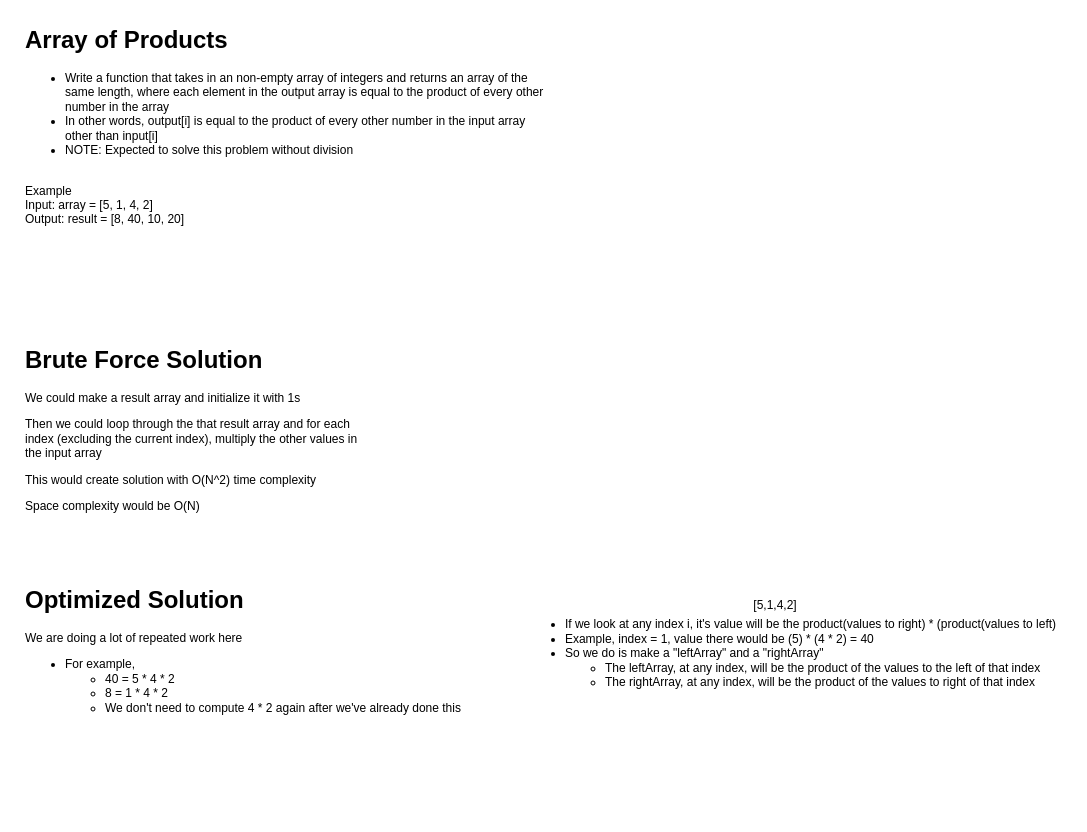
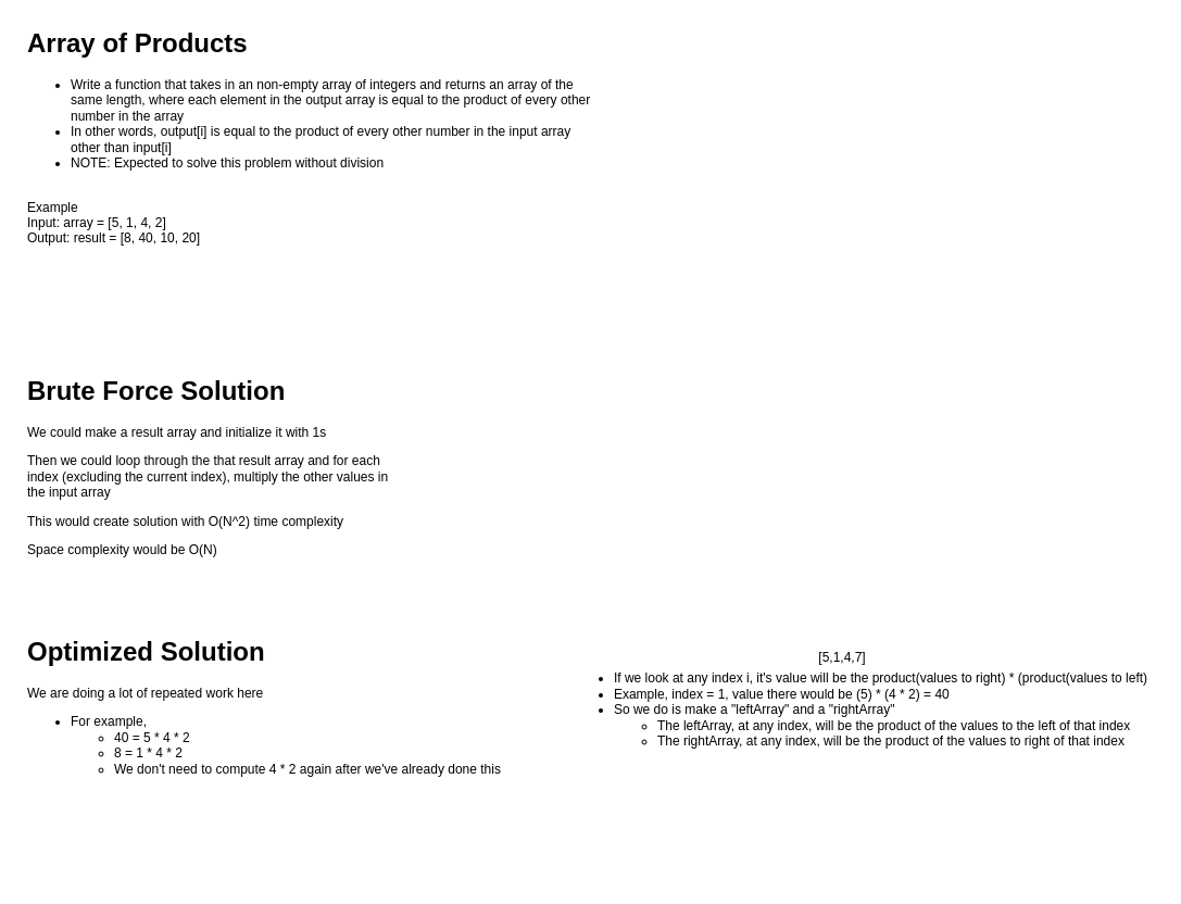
  <mxCell id="0" />
  <mxCell id="1" parent="0" />
  <mxCell id="2" value="&lt;h1&gt;Array of Products&lt;/h1&gt;&lt;p&gt;&lt;/p&gt;&lt;ul&gt;&lt;li&gt;Write a function that takes in an non-empty array of integers and returns an array of the same length, where each element in the output array is equal to the product of every other number in the array&lt;/li&gt;&lt;li&gt;In other words, output[i] is equal to the product of every other number in the input array other than input[i]&lt;/li&gt;&lt;li&gt;NOTE: Expected to solve this problem without division&lt;/li&gt;&lt;/ul&gt;&lt;div&gt;&lt;br&gt;&lt;/div&gt;&lt;div&gt;Example&lt;/div&gt;&lt;div&gt;Input: array = [5, 1, 4, 2]&lt;/div&gt;&lt;div&gt;Output: result = [8, 40, 10, 20]&lt;/div&gt;&lt;p&gt;&lt;/p&gt;" style="text;html=1;strokeColor=none;fillColor=none;spacing=5;spacingTop=-20;whiteSpace=wrap;overflow=hidden;rounded=0;" vertex="1" parent="1"><mxGeometry x="20" y="20" width="530" height="260" as="geometry" /></mxCell>
  <mxCell id="3" value="&lt;h1&gt;Brute Force Solution&lt;/h1&gt;&lt;p&gt;We could make a result array and initialize it with 1s&lt;/p&gt;&lt;p&gt;Then we could loop through the that result array and for each index (excluding the current index), multiply the other values in the input array&lt;/p&gt;&lt;p&gt;This would create solution with O(N^2) time complexity&lt;/p&gt;&lt;p&gt;Space complexity would be O(N)&lt;/p&gt;" style="text;html=1;strokeColor=none;fillColor=none;spacing=5;spacingTop=-20;whiteSpace=wrap;overflow=hidden;rounded=0;" vertex="1" parent="1"><mxGeometry x="20" y="340" width="350" height="200" as="geometry" /></mxCell>
  <mxCell id="4" value="&lt;h1&gt;Optimized Solution&lt;/h1&gt;&lt;p&gt;We are doing a lot of repeated work here&lt;/p&gt;&lt;p&gt;&lt;/p&gt;&lt;ul&gt;&lt;li&gt;For example,&amp;nbsp;&lt;/li&gt;&lt;ul&gt;&lt;li&gt;40 = 5 * 4 * 2&lt;/li&gt;&lt;li&gt;8 = 1 * 4 * 2&lt;/li&gt;&lt;li&gt;We don't need to compute 4 * 2 again after we've already done this&lt;/li&gt;&lt;/ul&gt;&lt;/ul&gt;&lt;p&gt;&lt;/p&gt;" style="text;html=1;strokeColor=none;fillColor=none;spacing=5;spacingTop=-20;whiteSpace=wrap;overflow=hidden;rounded=0;" vertex="1" parent="1"><mxGeometry x="20" y="580" width="450" height="230" as="geometry" /></mxCell>
- <mxCell id="5" value="[5,1,4,2]" style="text;html=1;strokeColor=none;fillColor=none;align=center;verticalAlign=middle;whiteSpace=wrap;rounded=0;" vertex="1" parent="1"><mxGeometry x="670" y="590" width="210" height="30" as="geometry" /></mxCell>
+ <mxCell id="5" value="[5,1,4,7]" style="text;html=1;strokeColor=none;fillColor=none;align=center;verticalAlign=middle;whiteSpace=wrap;rounded=0;" vertex="1" parent="1"><mxGeometry x="670" y="590" width="210" height="30" as="geometry" /></mxCell>
  <mxCell id="6" value="&lt;div style=&quot;text-align: left;&quot;&gt;&lt;ul&gt;&lt;li&gt;&lt;span style=&quot;background-color: initial;&quot;&gt;If we look at any index i, it's value will be the product(values to right) * (product(values to left)&lt;/span&gt;&lt;/li&gt;&lt;li&gt;Example, index = 1, value there would be (5) * (4 * 2) = 40&lt;/li&gt;&lt;li&gt;So we do is make a &quot;leftArray&quot; and a &quot;rightArray&quot;&lt;/li&gt;&lt;ul&gt;&lt;li&gt;The leftArray, at any index, will be the product of the values to the left of that index&lt;/li&gt;&lt;li&gt;The rightArray, at any index, will be the product of the values to right of that index&lt;/li&gt;&lt;/ul&gt;&lt;/ul&gt;&lt;/div&gt;&lt;div style=&quot;text-align: left;&quot;&gt;&lt;br&gt;&lt;/div&gt;" style="text;html=1;align=center;verticalAlign=middle;resizable=0;points=[];autosize=1;strokeColor=none;fillColor=none;" vertex="1" parent="1"><mxGeometry x="515" y="600" width="550" height="120" as="geometry" /></mxCell>
